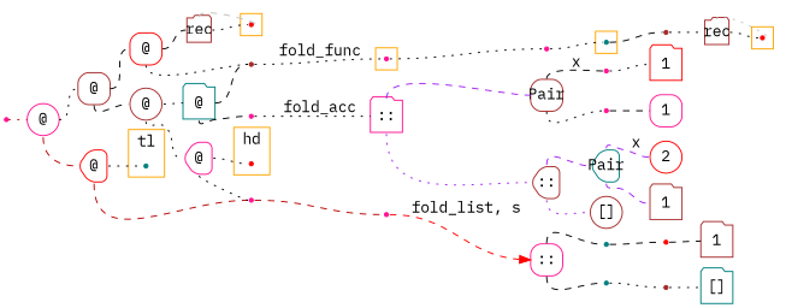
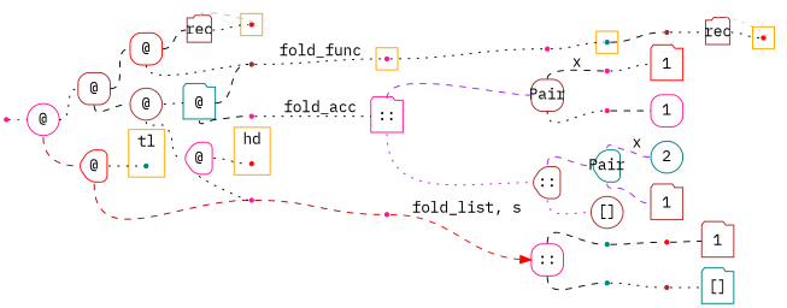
  digraph {
    labeldistance=0
    nodesep=.175
    rankdir=LR
    ranksep=.175
    fontname="IBM Plex Mono"
    node [color=deeppink fixedsize=true orientation=90 shape=point fontname="IBM Plex Mono" style=rounded]
    edge [arrowhead=none arrowtail=none headport=w tailport=e style=dotted fontname="IBM Plex Mono"]
    ndcluster_nd174 [style=""]
    ndcluster_nd383 [color=teal style=""]
    ndcluster_nd950 [color=red style=""]
    ndcluster_nd1186 [color=red style=""]
    ndcluster_nd730 [color=red style=""]
    ndcluster_nd739 [color=teal style=""]
    nd1 [orientation="" style=""]
    n8 [height=.4 label="@" shape=ellipse width=.4]
    n9 [color=red height=.4 label=1 shape=folder width=.4]
-   n10 [color=red height=.4 label=2 shape=ellipse width=.4]
+   n10 [color=teal height=.4 label=2 shape=ellipse width=.4]
    n11 [color=brown height=.4 label=1 shape=folder width=.4]
    n12 [color=teal height=.4 label="[]" shape=folder width=.4]
    n13 [label=" "]
    n14 [height=.4 label=1 shape=box width=.4]
    n15 [color=brown height=.4 label=Pair shape=box width=.4]
    n16 [label=" "]
    n17 [label=" "]
    n18 [height=.4 label="::" shape=box width=.4]
    n19 [label=" " color=teal]
    n20 [label=" " color=teal]
    n21 [label=" " color=red]
    n22 [label=" " color=brown]
    n23 [label=" " color=brown]
    n24 [color=brown height=.3 label=rec shape=folder width=.3 orientation=""]
    n25 [color=brown height=.4 label=1 shape=folder width=.4]
    n26 [color=brown height=.4 label="[]" shape=ellipse width=.4]
    n27 [color=teal height=.4 label=Pair shape=house width=.4]
    n28 [color=brown height=.4 label="::" shape=house width=.4]
    n29 [height=.4 label="::" shape=folder width=.4]
    n30 [color=brown height=.3 label=rec shape=folder width=.3 orientation=""]
    n31 [color=brown height=.4 label="@" shape=box width=.4]
    n32 [color=red height=.4 label="@" shape=house width=.4]
    n33 [color=red height=.4 label="@" shape=box width=.4]
    n34 [color=brown height=.4 label="@" shape=ellipse width=.4]
    n35 [label=" " color=brown]
    n36 [color=teal height=.4 label="@" shape=folder width=.4]
    n37 [height=.4 label="@" shape=house width=.4]
    n38 [label=" "]
    n39 [label=" "]
    n40 [label=" "]
    subgraph cluster_1 {
      color=orange
      style=fill
      ndcluster_nd174
    }
    subgraph cluster_2 {
      color=orange
      style=fill
      ndcluster_nd383
    }
    subgraph cluster_3 {
      color=orange
      label=tl
      style=fill
      ndcluster_nd739
    }
    subgraph cluster_4 {
      color=orange
      style=fill
      ndcluster_nd950
    }
    subgraph cluster_5 {
      color=orange
      style=fill
      ndcluster_nd1186
    }
    subgraph cluster_6 {
      color=orange
      label=hd
      style=fill
      ndcluster_nd730
    }
    ndcluster_nd174 -> n13
    ndcluster_nd383 -> n23 [style=dashed]
    nd1 -> n8 [color="#b70000"]
    n8 -> n31
    n8 -> n32 [color="#b70000" tailport=s style=dashed]
    n13 -> ndcluster_nd383
    n15 -> n16 [label=x tailport=n style=dashed]
    n15 -> n17 [tailport=s]
    n16 -> n9
    n17 -> n14 [style=dashed]
    n18 -> n19 [tailport=n style=dashed]
    n18 -> n20 [tailport=s style=dashed]
    n19 -> n21 [style=dashed]
    n20 -> n22
    n21 -> n11 [style=dashed]
    n22 -> n12
    n23 -> n24 [color=black]
    n24 -> ndcluster_nd950 [color=grey dir=back headport=e tailport=n]
    n24 -> ndcluster_nd950
    n27 -> n10 [color=purple label=x tailport=n style=dashed]
    n27 -> n25 [color=purple tailport=s style=dashed]
    n28 -> n26 [color=purple tailport=s]
    n28 -> n27 [color=purple tailport=n style=dashed]
    n29 -> n15 [color=purple tailport=n style=dashed]
    n29 -> n28 [color=purple tailport=s]
    n30 -> ndcluster_nd1186 [color=grey dir=back headport=e tailport=n style=dashed]
    n30 -> ndcluster_nd1186
    n31 -> n33 [style=dashed]
    n31 -> n34 [tailport=s style=dashed]
    n32 -> ndcluster_nd739
    n32 -> n39 [color="#b70000" tailport=s style=dashed]
    n33 -> n30 [color=black style=dashed]
    n33 -> n35 [tailport=s]
    n34 -> n36
    n34 -> n37 [tailport=s]
    n35 -> ndcluster_nd174 [label=fold_func]
    n36 -> n35 [style=dashed]
    n36 -> n38 [tailport=s style=dashed]
    n37 -> ndcluster_nd730
    n37 -> n39 [tailport=s]
    n38 -> n29 [label=fold_acc]
    n39 -> n40 [color="#b70000" style=dashed]
    n40 -> n18 [arrowhead=normal color=red label="fold_list, s" style=dashed]
  }
